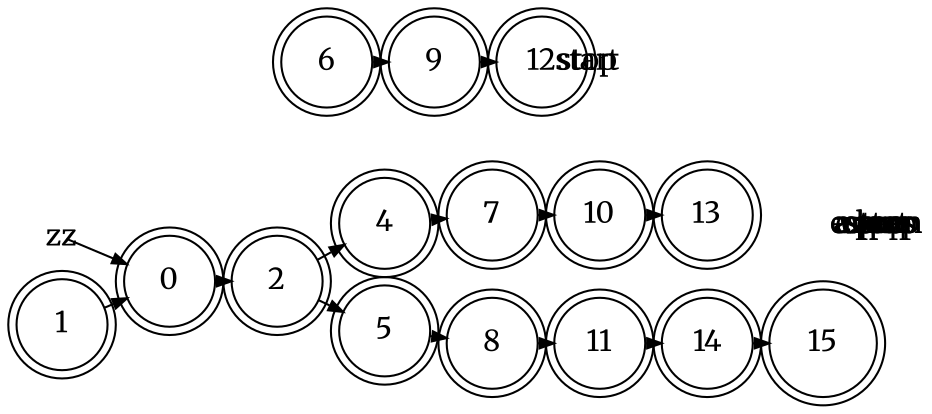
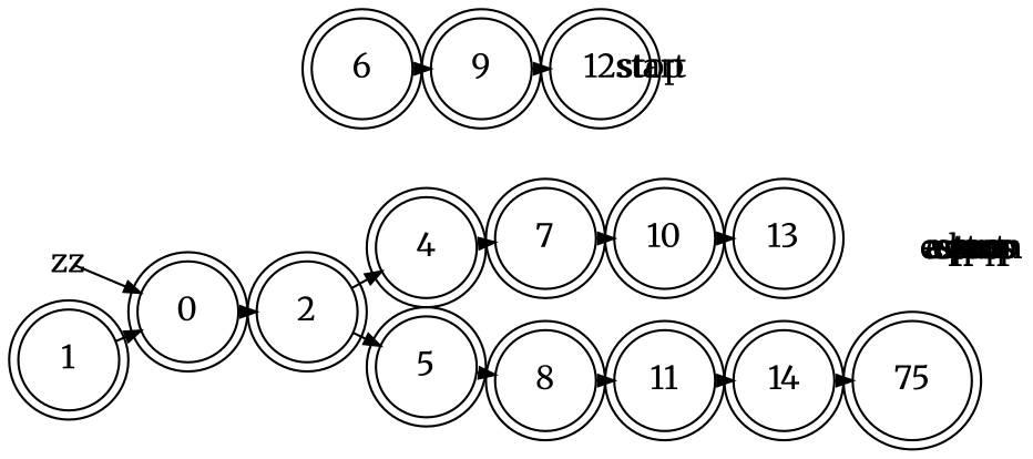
  digraph {
    fontname=Merriweather
    pack=true
    rankdir=LR
    ranksep=0
    node [color=black fixedsize=true fontname=Merriweather shape=doublecircle]
    edge [arrowsize=0.7 fontname=Merriweather]
    zz [color=white fillcolor=white height=0.05 shape=circle style=filled width=0.05]
    0 [height=0.5 width=0.5]
    2 [height=0.5 width=0.5]
    1 [height=0.5 width=0.5]
    4 [height=0.5 width=0.5]
    5 [height=0.5 width=0.5]
    6 [height=0.5 width=0.5]
    9 [height=0.5 width=0.5]
    7 [height=0.5 width=0.5]
    8 [height=0.5 width=0.5]
    10 [height=0.5 width=0.5]
    11 [height=0.5 width=0.5]
    12 [height=0.5 width=0.5]
    13 [height=0.5 width=0.5]
    14 [height=0.5 width=0.5]
-   15 [height=0.5 width=0.5]
+   15 [height=0.5 width=0.5 label=75]
    zz -> 0
    0 -> 2 [label=start]
    2 -> 4 [label="a.pres"]
    2 -> 5 [label=stop]
-   1 -> 0 [label=close]
+   1 -> 0 [label=open]
    4 -> 7 [label=open]
    5 -> 8 [label="a.pres"]
    6 -> 9 [label=stop]
    9 -> 12 [label=start]
    7 -> 10 [label="e.stop"]
    8 -> 11 [label="a.prop"]
    10 -> 13 [label="e.open"]
    11 -> 14 [label="e.open"]
    14 -> 15 [label=close]
  }
